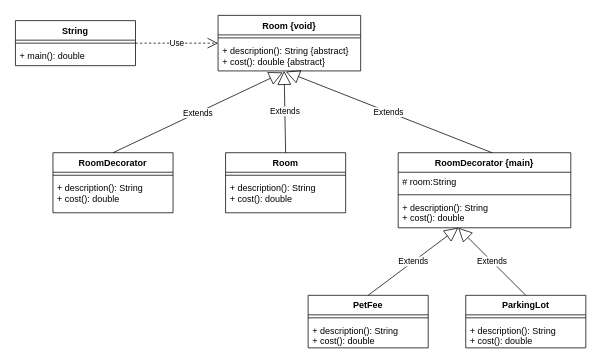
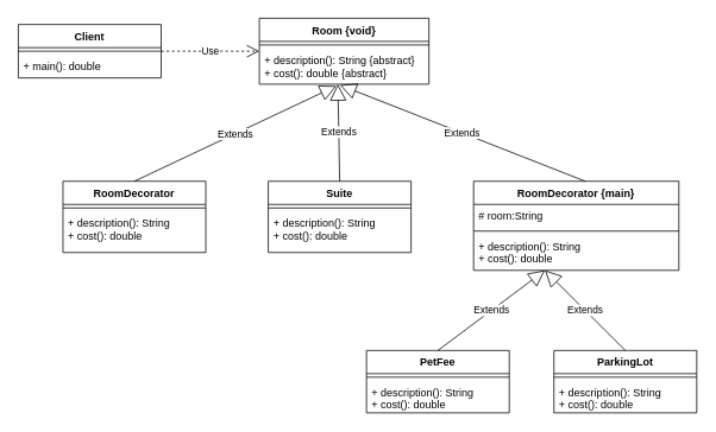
  <mxCell id="0" />
  <mxCell id="1" parent="0" />
  <mxCell id="2" value="Room {void}" style="swimlane;fontStyle=1;align=center;verticalAlign=top;childLayout=stackLayout;horizontal=1;startSize=26;horizontalStack=0;resizeParent=1;resizeParentMax=0;resizeLast=0;collapsible=1;marginBottom=0;" vertex="1" parent="1"><mxGeometry x="290" y="20" width="190" height="74" as="geometry" /></mxCell>
  <mxCell id="3" value="" style="line;strokeWidth=1;fillColor=none;align=left;verticalAlign=middle;spacingTop=-1;spacingLeft=3;spacingRight=3;rotatable=0;labelPosition=right;points=[];portConstraint=eastwest;" vertex="1" parent="2"><mxGeometry y="26" width="190" height="8" as="geometry" /></mxCell>
  <mxCell id="4" value="+ description(): String {abstract}&#10;+ cost(): double {abstract}&#10;" style="text;strokeColor=none;fillColor=none;align=left;verticalAlign=top;spacingLeft=4;spacingRight=4;overflow=hidden;rotatable=0;points=[[0,0.5],[1,0.5]];portConstraint=eastwest;" vertex="1" parent="2"><mxGeometry y="34" width="190" height="40" as="geometry" /></mxCell>
  <mxCell id="5" value="RoomDecorator" style="swimlane;fontStyle=1;align=center;verticalAlign=top;childLayout=stackLayout;horizontal=1;startSize=26;horizontalStack=0;resizeParent=1;resizeParentMax=0;resizeLast=0;collapsible=1;marginBottom=0;" vertex="1" parent="1"><mxGeometry x="70" y="203" width="160" height="80" as="geometry" /></mxCell>
  <mxCell id="6" value="" style="line;strokeWidth=1;fillColor=none;align=left;verticalAlign=middle;spacingTop=-1;spacingLeft=3;spacingRight=3;rotatable=0;labelPosition=right;points=[];portConstraint=eastwest;" vertex="1" parent="5"><mxGeometry y="26" width="160" height="8" as="geometry" /></mxCell>
  <mxCell id="7" value="+ description(): String&#10;+ cost(): double" style="text;strokeColor=none;fillColor=none;align=left;verticalAlign=top;spacingLeft=4;spacingRight=4;overflow=hidden;rotatable=0;points=[[0,0.5],[1,0.5]];portConstraint=eastwest;" vertex="1" parent="5"><mxGeometry y="34" width="160" height="46" as="geometry" /></mxCell>
- <mxCell id="8" value="Room" style="swimlane;fontStyle=1;align=center;verticalAlign=top;childLayout=stackLayout;horizontal=1;startSize=26;horizontalStack=0;resizeParent=1;resizeParentMax=0;resizeLast=0;collapsible=1;marginBottom=0;" vertex="1" parent="1"><mxGeometry x="300" y="203" width="160" height="80" as="geometry" /></mxCell>
+ <mxCell id="8" value="Suite" style="swimlane;fontStyle=1;align=center;verticalAlign=top;childLayout=stackLayout;horizontal=1;startSize=26;horizontalStack=0;resizeParent=1;resizeParentMax=0;resizeLast=0;collapsible=1;marginBottom=0;" vertex="1" parent="1"><mxGeometry x="300" y="203" width="160" height="80" as="geometry" /></mxCell>
  <mxCell id="9" value="" style="line;strokeWidth=1;fillColor=none;align=left;verticalAlign=middle;spacingTop=-1;spacingLeft=3;spacingRight=3;rotatable=0;labelPosition=right;points=[];portConstraint=eastwest;" vertex="1" parent="8"><mxGeometry y="26" width="160" height="8" as="geometry" /></mxCell>
  <mxCell id="10" value="+ description(): String&#10;+ cost(): double" style="text;strokeColor=none;fillColor=none;align=left;verticalAlign=top;spacingLeft=4;spacingRight=4;overflow=hidden;rotatable=0;points=[[0,0.5],[1,0.5]];portConstraint=eastwest;" vertex="1" parent="8"><mxGeometry y="34" width="160" height="46" as="geometry" /></mxCell>
  <mxCell id="11" value="RoomDecorator {main}" style="swimlane;fontStyle=1;align=center;verticalAlign=top;childLayout=stackLayout;horizontal=1;startSize=26;horizontalStack=0;resizeParent=1;resizeParentMax=0;resizeLast=0;collapsible=1;marginBottom=0;" vertex="1" parent="1"><mxGeometry x="530" y="203" width="230" height="100" as="geometry" /></mxCell>
  <mxCell id="12" value="# room:String" style="text;strokeColor=none;fillColor=none;align=left;verticalAlign=top;spacingLeft=4;spacingRight=4;overflow=hidden;rotatable=0;points=[[0,0.5],[1,0.5]];portConstraint=eastwest;" vertex="1" parent="11"><mxGeometry y="26" width="230" height="26" as="geometry" /></mxCell>
  <mxCell id="13" value="" style="line;strokeWidth=1;fillColor=none;align=left;verticalAlign=middle;spacingTop=-1;spacingLeft=3;spacingRight=3;rotatable=0;labelPosition=right;points=[];portConstraint=eastwest;" vertex="1" parent="11"><mxGeometry y="52" width="230" height="8" as="geometry" /></mxCell>
  <mxCell id="14" value="+ description(): String&#10;+ cost(): double" style="text;strokeColor=none;fillColor=none;align=left;verticalAlign=top;spacingLeft=4;spacingRight=4;overflow=hidden;rotatable=0;points=[[0,0.5],[1,0.5]];portConstraint=eastwest;" vertex="1" parent="11"><mxGeometry y="60" width="230" height="40" as="geometry" /></mxCell>
  <mxCell id="15" value="PetFee" style="swimlane;fontStyle=1;align=center;verticalAlign=top;childLayout=stackLayout;horizontal=1;startSize=26;horizontalStack=0;resizeParent=1;resizeParentMax=0;resizeLast=0;collapsible=1;marginBottom=0;" vertex="1" parent="1"><mxGeometry x="410" y="393" width="160" height="70" as="geometry" /></mxCell>
  <mxCell id="16" value="" style="line;strokeWidth=1;fillColor=none;align=left;verticalAlign=middle;spacingTop=-1;spacingLeft=3;spacingRight=3;rotatable=0;labelPosition=right;points=[];portConstraint=eastwest;" vertex="1" parent="15"><mxGeometry y="26" width="160" height="8" as="geometry" /></mxCell>
  <mxCell id="17" value="+ description(): String&#10;+ cost(): double" style="text;strokeColor=none;fillColor=none;align=left;verticalAlign=top;spacingLeft=4;spacingRight=4;overflow=hidden;rotatable=0;points=[[0,0.5],[1,0.5]];portConstraint=eastwest;" vertex="1" parent="15"><mxGeometry y="34" width="160" height="36" as="geometry" /></mxCell>
  <mxCell id="18" value="ParkingLot" style="swimlane;fontStyle=1;align=center;verticalAlign=top;childLayout=stackLayout;horizontal=1;startSize=26;horizontalStack=0;resizeParent=1;resizeParentMax=0;resizeLast=0;collapsible=1;marginBottom=0;" vertex="1" parent="1"><mxGeometry x="620" y="393" width="160" height="70" as="geometry" /></mxCell>
  <mxCell id="19" value="" style="line;strokeWidth=1;fillColor=none;align=left;verticalAlign=middle;spacingTop=-1;spacingLeft=3;spacingRight=3;rotatable=0;labelPosition=right;points=[];portConstraint=eastwest;" vertex="1" parent="18"><mxGeometry y="26" width="160" height="8" as="geometry" /></mxCell>
  <mxCell id="20" value="+ description(): String&#10;+ cost(): double" style="text;strokeColor=none;fillColor=none;align=left;verticalAlign=top;spacingLeft=4;spacingRight=4;overflow=hidden;rotatable=0;points=[[0,0.5],[1,0.5]];portConstraint=eastwest;" vertex="1" parent="18"><mxGeometry y="34" width="160" height="36" as="geometry" /></mxCell>
  <mxCell id="21" value="Extends" style="endArrow=block;endSize=16;endFill=0;html=1;rounded=0;exitX=0.5;exitY=0;exitDx=0;exitDy=0;entryX=0.454;entryY=1.05;entryDx=0;entryDy=0;entryPerimeter=0;" edge="1" parent="1" source="5" target="4"><mxGeometry width="160" relative="1" as="geometry"><mxPoint x="300" y="300" as="sourcePoint" /><mxPoint x="380" y="120" as="targetPoint" /></mxGeometry></mxCell>
  <mxCell id="22" value="Extends" style="endArrow=block;endSize=16;endFill=0;html=1;rounded=0;exitX=0.5;exitY=0;exitDx=0;exitDy=0;entryX=0.463;entryY=1;entryDx=0;entryDy=0;entryPerimeter=0;" edge="1" parent="1" source="8" target="4"><mxGeometry width="160" relative="1" as="geometry"><mxPoint x="300" y="320" as="sourcePoint" /><mxPoint x="380" y="120" as="targetPoint" /></mxGeometry></mxCell>
  <mxCell id="23" value="Extends" style="endArrow=block;endSize=16;endFill=0;html=1;rounded=0;exitX=0.544;exitY=0;exitDx=0;exitDy=0;exitPerimeter=0;entryX=0.475;entryY=1.025;entryDx=0;entryDy=0;entryPerimeter=0;" edge="1" parent="1" source="11" target="4"><mxGeometry width="160" relative="1" as="geometry"><mxPoint x="300" y="320" as="sourcePoint" /><mxPoint x="380" y="130" as="targetPoint" /></mxGeometry></mxCell>
  <mxCell id="24" value="Extends" style="endArrow=block;endSize=16;endFill=0;html=1;rounded=0;exitX=0.5;exitY=0;exitDx=0;exitDy=0;" edge="1" parent="1" source="15"><mxGeometry width="160" relative="1" as="geometry"><mxPoint x="300" y="293" as="sourcePoint" /><mxPoint x="610" y="303" as="targetPoint" /></mxGeometry></mxCell>
  <mxCell id="25" value="Extends" style="endArrow=block;endSize=16;endFill=0;html=1;rounded=0;exitX=0.5;exitY=0;exitDx=0;exitDy=0;" edge="1" parent="1" source="18"><mxGeometry width="160" relative="1" as="geometry"><mxPoint x="500" y="403" as="sourcePoint" /><mxPoint x="610" y="303" as="targetPoint" /></mxGeometry></mxCell>
- <mxCell id="26" value="String" style="swimlane;fontStyle=1;align=center;verticalAlign=top;childLayout=stackLayout;horizontal=1;startSize=26;horizontalStack=0;resizeParent=1;resizeParentMax=0;resizeLast=0;collapsible=1;marginBottom=0;" vertex="1" parent="1"><mxGeometry x="20" y="27" width="160" height="60" as="geometry" /></mxCell>
+ <mxCell id="26" value="Client" style="swimlane;fontStyle=1;align=center;verticalAlign=top;childLayout=stackLayout;horizontal=1;startSize=26;horizontalStack=0;resizeParent=1;resizeParentMax=0;resizeLast=0;collapsible=1;marginBottom=0;" vertex="1" parent="1"><mxGeometry x="20" y="27" width="160" height="60" as="geometry" /></mxCell>
  <mxCell id="27" value="" style="line;strokeWidth=1;fillColor=none;align=left;verticalAlign=middle;spacingTop=-1;spacingLeft=3;spacingRight=3;rotatable=0;labelPosition=right;points=[];portConstraint=eastwest;" vertex="1" parent="26"><mxGeometry y="26" width="160" height="8" as="geometry" /></mxCell>
  <mxCell id="28" value="+ main(): double" style="text;strokeColor=none;fillColor=none;align=left;verticalAlign=top;spacingLeft=4;spacingRight=4;overflow=hidden;rotatable=0;points=[[0,0.5],[1,0.5]];portConstraint=eastwest;" vertex="1" parent="26"><mxGeometry y="34" width="160" height="26" as="geometry" /></mxCell>
  <mxCell id="29" value="Use" style="endArrow=open;endSize=12;dashed=1;html=1;rounded=0;exitX=1;exitY=0.5;exitDx=0;exitDy=0;" edge="1" parent="1" source="26"><mxGeometry width="160" relative="1" as="geometry"><mxPoint x="230" y="360" as="sourcePoint" /><mxPoint x="290" y="57" as="targetPoint" /></mxGeometry></mxCell>
